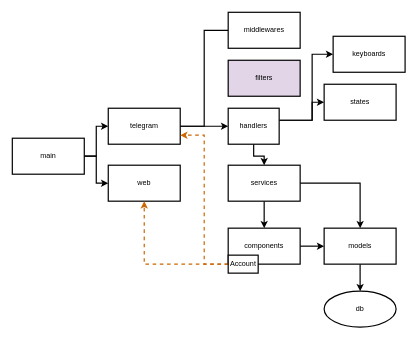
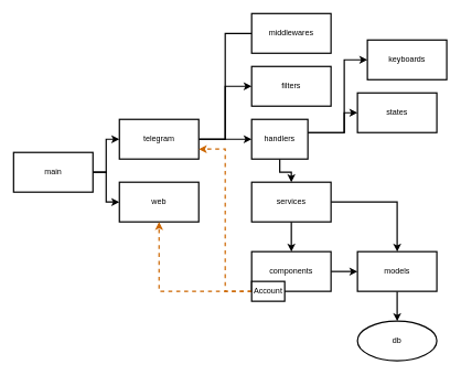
  <mxCell id="0" />
  <mxCell id="1" parent="0" />
  <mxCell id="2" style="edgeStyle=orthogonalEdgeStyle;rounded=0;orthogonalLoop=1;jettySize=auto;html=1;strokeWidth=2;" parent="1" source="4" target="9" edge="1"><mxGeometry relative="1" as="geometry" /></mxCell>
  <mxCell id="3" style="edgeStyle=orthogonalEdgeStyle;rounded=0;orthogonalLoop=1;jettySize=auto;html=1;entryX=0;entryY=0.5;entryDx=0;entryDy=0;strokeWidth=2;" parent="1" source="4" target="8" edge="1"><mxGeometry relative="1" as="geometry" /></mxCell>
  <mxCell id="4" value="&lt;div&gt;main&lt;/div&gt;" style="whiteSpace=wrap;html=1;strokeWidth=2;" parent="1" vertex="1"><mxGeometry x="20" y="230" width="120" height="60" as="geometry" /></mxCell>
+ <mxCell id="5" style="edgeStyle=orthogonalEdgeStyle;rounded=0;orthogonalLoop=1;jettySize=auto;html=1;entryX=0;entryY=0.5;entryDx=0;entryDy=0;strokeWidth=2;" parent="1" source="8" target="12" edge="1"><mxGeometry relative="1" as="geometry" /></mxCell>
  <mxCell id="6" style="edgeStyle=orthogonalEdgeStyle;rounded=0;orthogonalLoop=1;jettySize=auto;html=1;entryX=0;entryY=0.5;entryDx=0;entryDy=0;strokeWidth=2;endArrow=none;" parent="1" source="8" target="13" edge="1"><mxGeometry relative="1" as="geometry" /></mxCell>
  <mxCell id="7" style="edgeStyle=orthogonalEdgeStyle;rounded=0;orthogonalLoop=1;jettySize=auto;html=1;strokeWidth=2;" parent="1" source="8" target="17" edge="1"><mxGeometry relative="1" as="geometry" /></mxCell>
  <mxCell id="8" value="&lt;div&gt;telegram&lt;/div&gt;" style="whiteSpace=wrap;html=1;strokeWidth=2;" parent="1" vertex="1"><mxGeometry x="180" y="180" width="120" height="60" as="geometry" /></mxCell>
  <mxCell id="9" value="&lt;div&gt;web&lt;/div&gt;" style="whiteSpace=wrap;html=1;strokeWidth=2;" parent="1" vertex="1"><mxGeometry x="180" y="275" width="120" height="60" as="geometry" /></mxCell>
  <mxCell id="10" style="edgeStyle=orthogonalEdgeStyle;rounded=0;orthogonalLoop=1;jettySize=auto;html=1;strokeWidth=2;" parent="1" source="11" target="20" edge="1"><mxGeometry relative="1" as="geometry" /></mxCell>
  <mxCell id="11" value="&lt;div&gt;models&lt;/div&gt;" style="whiteSpace=wrap;html=1;strokeWidth=2;" parent="1" vertex="1"><mxGeometry x="540" y="380" width="120" height="60" as="geometry" /></mxCell>
- <mxCell id="12" value="&lt;div&gt;filters&lt;/div&gt;" style="whiteSpace=wrap;html=1;strokeWidth=2;fillColor=#e1d5e7;" parent="1" vertex="1"><mxGeometry x="380" y="100" width="120" height="60" as="geometry" /></mxCell>
+ <mxCell id="12" value="&lt;div&gt;filters&lt;/div&gt;" style="whiteSpace=wrap;html=1;strokeWidth=2;" parent="1" vertex="1"><mxGeometry x="380" y="100" width="120" height="60" as="geometry" /></mxCell>
  <mxCell id="13" value="&lt;div&gt;middlewares&lt;/div&gt;" style="whiteSpace=wrap;html=1;strokeWidth=2;" parent="1" vertex="1"><mxGeometry x="380" y="20" width="120" height="60" as="geometry" /></mxCell>
  <mxCell id="14" style="edgeStyle=orthogonalEdgeStyle;rounded=0;orthogonalLoop=1;jettySize=auto;html=1;entryX=0;entryY=0.5;entryDx=0;entryDy=0;strokeWidth=2;" parent="1" source="17" target="18" edge="1"><mxGeometry relative="1" as="geometry"><Array as="points"><mxPoint x="520" y="200" /><mxPoint x="520" y="90" /></Array></mxGeometry></mxCell>
  <mxCell id="15" style="edgeStyle=orthogonalEdgeStyle;rounded=0;orthogonalLoop=1;jettySize=auto;html=1;strokeWidth=2;" parent="1" source="17" target="19" edge="1"><mxGeometry relative="1" as="geometry"><Array as="points"><mxPoint x="520" y="200" /><mxPoint x="520" y="170" /></Array></mxGeometry></mxCell>
  <mxCell id="16" style="edgeStyle=orthogonalEdgeStyle;rounded=0;orthogonalLoop=1;jettySize=auto;html=1;entryX=0.5;entryY=0;entryDx=0;entryDy=0;strokeColor=#000000;strokeWidth=2;" edge="1" parent="1" source="17" target="23"><mxGeometry relative="1" as="geometry" /></mxCell>
  <mxCell id="17" value="&lt;div&gt;handlers&lt;/div&gt;" style="whiteSpace=wrap;html=1;strokeWidth=2;" parent="1" vertex="1"><mxGeometry x="380" y="180" width="85" height="60" as="geometry" /></mxCell>
  <mxCell id="18" value="&lt;div&gt;keyboards&lt;/div&gt;" style="whiteSpace=wrap;html=1;strokeWidth=2;" parent="1" vertex="1"><mxGeometry x="555" y="60" width="120" height="60" as="geometry" /></mxCell>
  <mxCell id="19" value="&lt;div&gt;states&lt;/div&gt;" style="whiteSpace=wrap;html=1;strokeWidth=2;" parent="1" vertex="1"><mxGeometry x="540" y="140" width="120" height="60" as="geometry" /></mxCell>
  <mxCell id="20" value="db" style="ellipse;whiteSpace=wrap;html=1;strokeWidth=2;" parent="1" vertex="1"><mxGeometry x="540" y="485" width="120" height="60" as="geometry" /></mxCell>
  <mxCell id="21" style="edgeStyle=orthogonalEdgeStyle;rounded=0;orthogonalLoop=1;jettySize=auto;html=1;entryX=0.5;entryY=0;entryDx=0;entryDy=0;strokeWidth=2;" edge="1" parent="1" source="23" target="25"><mxGeometry relative="1" as="geometry"><Array as="points" /></mxGeometry></mxCell>
  <mxCell id="22" style="edgeStyle=orthogonalEdgeStyle;rounded=0;orthogonalLoop=1;jettySize=auto;html=1;entryX=0.5;entryY=0;entryDx=0;entryDy=0;strokeColor=#000000;strokeWidth=2;" edge="1" parent="1" source="23" target="11"><mxGeometry relative="1" as="geometry" /></mxCell>
  <mxCell id="23" value="&lt;div&gt;services&lt;/div&gt;" style="whiteSpace=wrap;html=1;strokeWidth=2;" vertex="1" parent="1"><mxGeometry x="380" y="275" width="120" height="60" as="geometry" /></mxCell>
  <mxCell id="24" style="edgeStyle=orthogonalEdgeStyle;rounded=0;orthogonalLoop=1;jettySize=auto;html=1;strokeWidth=2;" edge="1" parent="1" source="25" target="11"><mxGeometry relative="1" as="geometry" /></mxCell>
  <mxCell id="25" value="&lt;div&gt;components&lt;/div&gt;" style="whiteSpace=wrap;html=1;strokeWidth=2;" vertex="1" parent="1"><mxGeometry x="380" y="380" width="120" height="60" as="geometry" /></mxCell>
  <mxCell id="26" style="edgeStyle=orthogonalEdgeStyle;rounded=0;orthogonalLoop=1;jettySize=auto;html=1;entryX=0.5;entryY=1;entryDx=0;entryDy=0;dashed=1;strokeColor=#CC6600;strokeWidth=2;" edge="1" parent="1" source="28" target="9"><mxGeometry relative="1" as="geometry" /></mxCell>
  <mxCell id="27" style="edgeStyle=orthogonalEdgeStyle;rounded=0;orthogonalLoop=1;jettySize=auto;html=1;entryX=1;entryY=0.75;entryDx=0;entryDy=0;dashed=1;strokeColor=#CC6600;strokeWidth=2;" edge="1" parent="1" source="28" target="8"><mxGeometry relative="1" as="geometry" /></mxCell>
  <mxCell id="28" value="Account" style="whiteSpace=wrap;html=1;strokeWidth=2;" vertex="1" parent="1"><mxGeometry x="380" y="425" width="50" height="30" as="geometry" /></mxCell>
